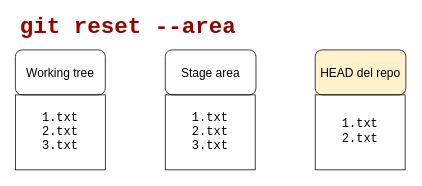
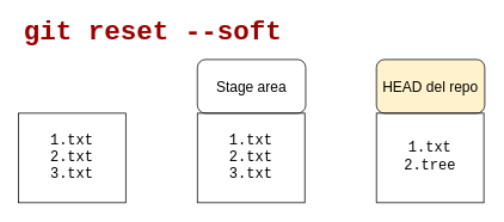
  <mxCell id="0" />
  <mxCell id="1" parent="0" />
- <mxCell id="2" value="&lt;font style=&quot;font-size: 16px&quot;&gt;Working tree&lt;/font&gt;" style="rounded=1;whiteSpace=wrap;html=1;" parent="1" vertex="1"><mxGeometry x="20" y="66" width="120" height="60" as="geometry" /></mxCell>
  <mxCell id="3" value="&lt;font style=&quot;font-size: 16px&quot;&gt;Stage area&lt;/font&gt;" style="rounded=1;whiteSpace=wrap;html=1;" parent="1" vertex="1"><mxGeometry x="220" y="66" width="121" height="60" as="geometry" /></mxCell>
  <mxCell id="4" value="&lt;font style=&quot;font-size: 16px&quot; face=&quot;Courier New&quot;&gt;1.txt&lt;br&gt;2.txt&lt;br&gt;3.txt&lt;br&gt;&lt;/font&gt;" style="rounded=0;whiteSpace=wrap;html=1;fillColor=none;labelPosition=center;verticalLabelPosition=middle;align=center;verticalAlign=middle;" vertex="1" parent="1"><mxGeometry x="220" y="126" width="120" height="100" as="geometry" /></mxCell>
  <mxCell id="5" value="&lt;font style=&quot;font-size: 16px&quot;&gt;HEAD del repo&lt;/font&gt;" style="rounded=1;whiteSpace=wrap;html=1;fillColor=#fff2cc;" vertex="1" parent="1"><mxGeometry x="420" y="66" width="121" height="60" as="geometry" /></mxCell>
- <mxCell id="6" value="&lt;font style=&quot;font-size: 16px&quot; face=&quot;Courier New&quot;&gt;1.txt&lt;br&gt;2.txt&lt;br&gt;&lt;/font&gt;" style="rounded=0;whiteSpace=wrap;html=1;fillColor=none;labelPosition=center;verticalLabelPosition=middle;align=center;verticalAlign=middle;" vertex="1" parent="1"><mxGeometry x="420" y="126" width="120" height="100" as="geometry" /></mxCell>
+ <mxCell id="6" value="&lt;font style=&quot;font-size: 16px&quot; face=&quot;Courier New&quot;&gt;1.txt&lt;br&gt;2.tree&lt;br&gt;&lt;/font&gt;" style="rounded=0;whiteSpace=wrap;html=1;fillColor=none;labelPosition=center;verticalLabelPosition=middle;align=center;verticalAlign=middle;" vertex="1" parent="1"><mxGeometry x="420" y="126" width="120" height="100" as="geometry" /></mxCell>
  <mxCell id="7" value="&lt;font style=&quot;font-size: 16px&quot; face=&quot;Courier New&quot;&gt;1.txt&lt;br&gt;2.txt&lt;br&gt;3.txt&lt;br&gt;&lt;/font&gt;" style="rounded=0;whiteSpace=wrap;html=1;fillColor=none;labelPosition=center;verticalLabelPosition=middle;align=center;verticalAlign=middle;" vertex="1" parent="1"><mxGeometry x="20" y="126" width="120" height="100" as="geometry" /></mxCell>
- <mxCell id="8" value="git reset --area" style="text;html=1;resizable=0;autosize=1;align=center;verticalAlign=middle;points=[];fillColor=none;strokeColor=none;rounded=0;shadow=0;comic=0;fontSize=30;fontColor=#990000;labelPosition=center;verticalLabelPosition=middle;fontFamily=Courier New;labelBackgroundColor=#ffffff;fontStyle=1" vertex="1" parent="1"><mxGeometry x="20" y="20" width="300" height="30" as="geometry" /></mxCell>
+ <mxCell id="8" value="git reset --soft" style="text;html=1;resizable=0;autosize=1;align=center;verticalAlign=middle;points=[];fillColor=none;strokeColor=none;rounded=0;shadow=0;comic=0;fontSize=30;fontColor=#990000;labelPosition=center;verticalLabelPosition=middle;fontFamily=Courier New;labelBackgroundColor=#ffffff;fontStyle=1" vertex="1" parent="1"><mxGeometry x="20" y="20" width="300" height="30" as="geometry" /></mxCell>
